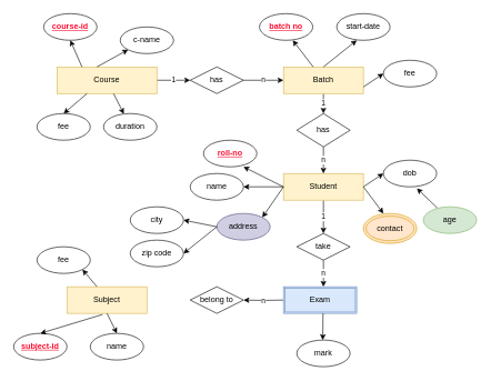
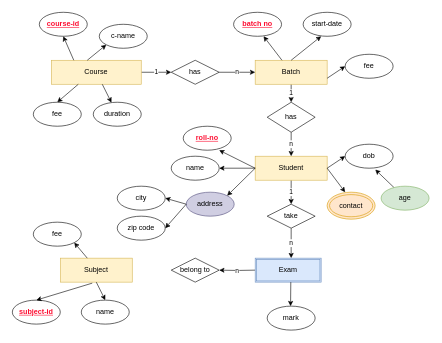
  <mxCell id="0" />
  <mxCell id="1" parent="0" />
  <mxCell id="2" value="1" style="edgeStyle=orthogonalEdgeStyle;rounded=0;orthogonalLoop=1;jettySize=auto;html=1;" edge="1" parent="1" source="3" target="7"><mxGeometry relative="1" as="geometry" /></mxCell>
  <mxCell id="3" value="Course" style="rounded=0;whiteSpace=wrap;html=1;fillColor=#fff2cc;strokeColor=#d6b656;" vertex="1" parent="1"><mxGeometry x="85" y="100" width="150" height="40" as="geometry" /></mxCell>
  <mxCell id="4" value="1" style="edgeStyle=orthogonalEdgeStyle;rounded=0;orthogonalLoop=1;jettySize=auto;html=1;" edge="1" parent="1" source="5" target="11"><mxGeometry relative="1" as="geometry" /></mxCell>
  <mxCell id="5" value="Batch" style="rounded=0;whiteSpace=wrap;html=1;fillColor=#fff2cc;strokeColor=#d6b656;" vertex="1" parent="1"><mxGeometry x="425" y="100" width="120" height="40" as="geometry" /></mxCell>
  <mxCell id="6" value="n" style="edgeStyle=orthogonalEdgeStyle;rounded=0;orthogonalLoop=1;jettySize=auto;html=1;" edge="1" parent="1" source="7" target="5"><mxGeometry relative="1" as="geometry" /></mxCell>
  <mxCell id="7" value="has" style="rhombus;whiteSpace=wrap;html=1;" vertex="1" parent="1"><mxGeometry x="285" y="100" width="80" height="40" as="geometry" /></mxCell>
  <mxCell id="8" value="1" style="edgeStyle=orthogonalEdgeStyle;rounded=0;orthogonalLoop=1;jettySize=auto;html=1;" edge="1" parent="1" source="9" target="15"><mxGeometry relative="1" as="geometry" /></mxCell>
  <mxCell id="9" value="Student" style="rounded=0;whiteSpace=wrap;html=1;fillColor=#fff2cc;strokeColor=#d6b656;" vertex="1" parent="1"><mxGeometry x="425" y="260" width="120" height="40" as="geometry" /></mxCell>
  <mxCell id="10" value="n" style="edgeStyle=orthogonalEdgeStyle;rounded=0;orthogonalLoop=1;jettySize=auto;html=1;" edge="1" parent="1" source="11" target="9"><mxGeometry relative="1" as="geometry" /></mxCell>
  <mxCell id="11" value="has" style="rhombus;whiteSpace=wrap;html=1;" vertex="1" parent="1"><mxGeometry x="445" y="170" width="80" height="50" as="geometry" /></mxCell>
  <mxCell id="12" value="n" style="edgeStyle=orthogonalEdgeStyle;rounded=0;orthogonalLoop=1;jettySize=auto;html=1;" edge="1" parent="1" target="16"><mxGeometry relative="1" as="geometry"><mxPoint x="425" y="450" as="sourcePoint" /></mxGeometry></mxCell>
  <mxCell id="13" value="Subject" style="rounded=0;whiteSpace=wrap;html=1;fillColor=#fff2cc;strokeColor=#d6b656;" vertex="1" parent="1"><mxGeometry x="100" y="430" width="120" height="40" as="geometry" /></mxCell>
  <mxCell id="14" value="n" style="edgeStyle=orthogonalEdgeStyle;rounded=0;orthogonalLoop=1;jettySize=auto;html=1;" edge="1" parent="1" source="15"><mxGeometry relative="1" as="geometry"><mxPoint x="485" y="430" as="targetPoint" /></mxGeometry></mxCell>
- <mxCell id="15" value="take" style="rhombus;whiteSpace=wrap;html=1;" vertex="1" parent="1"><mxGeometry x="445" y="350" width="80" height="40" as="geometry" /></mxCell>
+ <mxCell id="15" value="take" style="rhombus;whiteSpace=wrap;html=1;" vertex="1" parent="1"><mxGeometry x="445" y="340" width="80" height="40" as="geometry" /></mxCell>
  <mxCell id="16" value="belong to" style="rhombus;whiteSpace=wrap;html=1;" vertex="1" parent="1"><mxGeometry x="285" y="430" width="80" height="40" as="geometry" /></mxCell>
  <mxCell id="17" value="course-id" style="ellipse;whiteSpace=wrap;html=1;fontStyle=5;labelBackgroundColor=default;fontColor=#fd0d31;" vertex="1" parent="1"><mxGeometry x="65" width="80" height="40" as="geometry" y="20" /></mxCell>
- <mxCell id="18" value="c-name" style="ellipse;whiteSpace=wrap;html=1;" vertex="1" parent="1"><mxGeometry x="180" y="40" width="80" height="40" as="geometry" /></mxCell>
+ <mxCell id="18" value="c-name" style="ellipse;whiteSpace=wrap;html=1;" vertex="1" parent="1"><mxGeometry x="165" y="40" width="80" height="40" as="geometry" /></mxCell>
  <mxCell id="19" value="fee" style="ellipse;whiteSpace=wrap;html=1;" vertex="1" parent="1"><mxGeometry y="170" width="80" height="40" as="geometry" x="55" /></mxCell>
  <mxCell id="20" value="duration" style="ellipse;whiteSpace=wrap;html=1;" vertex="1" parent="1"><mxGeometry x="155" y="170" width="80" height="40" as="geometry" /></mxCell>
  <mxCell id="21" value="" style="endArrow=classic;html=1;rounded=0;exitX=0.25;exitY=0;exitDx=0;exitDy=0;" edge="1" parent="1" source="3"><mxGeometry width="50" height="50" relative="1" as="geometry"><mxPoint y="110" as="sourcePoint" x="55" /><mxPoint x="105" y="60" as="targetPoint" /></mxGeometry></mxCell>
  <mxCell id="22" value="" style="endArrow=classic;html=1;rounded=0;entryX=0;entryY=1;entryDx=0;entryDy=0;" edge="1" parent="1" target="18"><mxGeometry width="50" height="50" relative="1" as="geometry"><mxPoint x="145" y="100" as="sourcePoint" /><mxPoint x="115" y="70" as="targetPoint" /></mxGeometry></mxCell>
  <mxCell id="23" value="" style="endArrow=classic;html=1;rounded=0;" edge="1" parent="1" source="3" target="20"><mxGeometry width="50" height="50" relative="1" as="geometry"><mxPoint x="275" y="290" as="sourcePoint" /><mxPoint x="325" y="240" as="targetPoint" /></mxGeometry></mxCell>
  <mxCell id="24" value="" style="endArrow=classic;html=1;rounded=0;exitX=0.5;exitY=0;exitDx=0;exitDy=0;entryX=0.5;entryY=0;entryDx=0;entryDy=0;" edge="1" parent="1" target="19"><mxGeometry width="50" height="50" relative="1" as="geometry"><mxPoint x="130" y="140" as="sourcePoint" /><mxPoint x="80" y="190" as="targetPoint" /></mxGeometry></mxCell>
  <mxCell id="25" value="batch no" style="ellipse;whiteSpace=wrap;html=1;fontStyle=5;labelBackgroundColor=default;fontColor=#fd0d31;" vertex="1" parent="1"><mxGeometry x="389" width="80" height="40" as="geometry" y="20" /></mxCell>
  <mxCell id="26" value="" style="endArrow=classic;html=1;rounded=0;" edge="1" parent="1" source="5"><mxGeometry width="50" height="50" relative="1" as="geometry"><mxPoint x="389" y="110" as="sourcePoint" /><mxPoint x="439" y="60" as="targetPoint" /></mxGeometry></mxCell>
  <mxCell id="27" value="fee" style="ellipse;whiteSpace=wrap;html=1;" vertex="1" parent="1"><mxGeometry x="575" y="90" width="80" height="40" as="geometry" /></mxCell>
  <mxCell id="28" value="start-date" style="ellipse;whiteSpace=wrap;html=1;" vertex="1" parent="1"><mxGeometry x="505" width="80" height="40" as="geometry" y="20" /></mxCell>
  <mxCell id="29" value="" style="endArrow=classic;html=1;rounded=0;" edge="1" parent="1"><mxGeometry width="50" height="50" relative="1" as="geometry"><mxPoint x="485" y="100" as="sourcePoint" /><mxPoint x="535" y="60" as="targetPoint" /></mxGeometry></mxCell>
  <mxCell id="30" value="" style="endArrow=classic;html=1;rounded=0;" edge="1" parent="1"><mxGeometry width="50" height="50" relative="1" as="geometry"><mxPoint x="545" y="130" as="sourcePoint" /><mxPoint x="575" y="110" as="targetPoint" /></mxGeometry></mxCell>
  <mxCell id="31" value="roll-no" style="ellipse;whiteSpace=wrap;html=1;fontStyle=5;labelBackgroundColor=default;fontColor=#fd0d31;" vertex="1" parent="1"><mxGeometry x="305" y="210" width="80" height="40" as="geometry" /></mxCell>
  <mxCell id="32" value="name" style="ellipse;whiteSpace=wrap;html=1;" vertex="1" parent="1"><mxGeometry x="285" y="260" width="80" height="40" as="geometry" /></mxCell>
  <mxCell id="33" value="dob" style="ellipse;whiteSpace=wrap;html=1;" vertex="1" parent="1"><mxGeometry x="575" y="240" width="80" height="40" as="geometry" /></mxCell>
  <mxCell id="34" value="" style="endArrow=classic;html=1;rounded=0;exitX=0;exitY=0.5;exitDx=0;exitDy=0;" edge="1" parent="1" source="9"><mxGeometry width="50" height="50" relative="1" as="geometry"><mxPoint x="315" y="300" as="sourcePoint" /><mxPoint x="365" y="250" as="targetPoint" /></mxGeometry></mxCell>
  <mxCell id="35" value="" style="endArrow=classic;html=1;rounded=0;exitX=0;exitY=0.5;exitDx=0;exitDy=0;" edge="1" parent="1" source="9" target="32"><mxGeometry width="50" height="50" relative="1" as="geometry"><mxPoint x="415" y="290" as="sourcePoint" /><mxPoint x="375" y="260" as="targetPoint" /></mxGeometry></mxCell>
- <mxCell id="36" value="address" style="ellipse;whiteSpace=wrap;html=1;fillColor=#d0cee2;strokeColor=#56517e;" vertex="1" parent="1"><mxGeometry x="325" y="320" width="80" height="40" as="geometry" /></mxCell>
+ <mxCell id="36" value="address" style="ellipse;whiteSpace=wrap;html=1;fillColor=#d0cee2;strokeColor=#56517e;" vertex="1" parent="1"><mxGeometry x="310" y="320" width="80" height="40" as="geometry" /></mxCell>
  <mxCell id="37" value="" style="endArrow=classic;html=1;rounded=0;entryX=1;entryY=0;entryDx=0;entryDy=0;" edge="1" parent="1" target="36"><mxGeometry width="50" height="50" relative="1" as="geometry"><mxPoint x="425" y="280" as="sourcePoint" /><mxPoint x="375" y="293" as="targetPoint" /></mxGeometry></mxCell>
  <mxCell id="38" value="city" style="ellipse;whiteSpace=wrap;html=1;" vertex="1" parent="1"><mxGeometry x="195" y="310" width="80" height="40" as="geometry" /></mxCell>
  <mxCell id="39" value="zip code" style="ellipse;whiteSpace=wrap;html=1;" vertex="1" parent="1"><mxGeometry x="195" y="360" width="80" height="40" as="geometry" /></mxCell>
  <mxCell id="40" value="" style="endArrow=classic;html=1;rounded=0;exitX=0;exitY=0.5;exitDx=0;exitDy=0;" edge="1" parent="1" source="36"><mxGeometry width="50" height="50" relative="1" as="geometry"><mxPoint x="335" y="360" as="sourcePoint" /><mxPoint x="275" y="330" as="targetPoint" /></mxGeometry></mxCell>
  <mxCell id="41" value="" style="endArrow=classic;html=1;rounded=0;exitX=0;exitY=0.5;exitDx=0;exitDy=0;" edge="1" parent="1" source="36"><mxGeometry width="50" height="50" relative="1" as="geometry"><mxPoint x="335" y="410" as="sourcePoint" /><mxPoint x="275" y="380" as="targetPoint" /></mxGeometry></mxCell>
  <mxCell id="42" value="" style="endArrow=classic;html=1;rounded=0;" edge="1" parent="1"><mxGeometry width="50" height="50" relative="1" as="geometry"><mxPoint x="545" y="280" as="sourcePoint" /><mxPoint x="575" y="320" as="targetPoint" /></mxGeometry></mxCell>
  <mxCell id="43" value="contact" style="ellipse;shape=doubleEllipse;whiteSpace=wrap;html=1;fillColor=#ffe6cc;strokeColor=#d79b00;" vertex="1" parent="1"><mxGeometry x="545" y="320" width="80" height="45" as="geometry" /></mxCell>
  <mxCell id="44" value="Exam" style="shape=ext;double=1;rounded=0;whiteSpace=wrap;html=1;fillColor=#dae8fc;strokeColor=#6c8ebf;" vertex="1" parent="1"><mxGeometry x="425" y="430" width="110" height="40" as="geometry" /></mxCell>
  <mxCell id="45" value="subject-id" style="ellipse;whiteSpace=wrap;html=1;fontStyle=5;labelBackgroundColor=default;fontColor=#fd0d31;" vertex="1" parent="1"><mxGeometry x="20" y="500" width="80" height="40" as="geometry" /></mxCell>
  <mxCell id="46" value="" style="endArrow=classic;html=1;rounded=0;" edge="1" parent="1"><mxGeometry width="50" height="50" relative="1" as="geometry"><mxPoint x="545" y="280" as="sourcePoint" /><mxPoint x="575" y="260" as="targetPoint" /></mxGeometry></mxCell>
  <mxCell id="47" value="" style="endArrow=classic;html=1;rounded=0;entryX=0.629;entryY=1.058;entryDx=0;entryDy=0;entryPerimeter=0;" edge="1" parent="1" source="49" target="33"><mxGeometry width="50" height="50" relative="1" as="geometry"><mxPoint x="665" y="310" as="sourcePoint" /><mxPoint x="645" y="270" as="targetPoint" /></mxGeometry></mxCell>
  <mxCell id="48" value="" style="endArrow=classic;html=1;rounded=0;" edge="1" parent="1" target="49"><mxGeometry width="50" height="50" relative="1" as="geometry"><mxPoint x="665" y="310" as="sourcePoint" /><mxPoint x="645" y="270" as="targetPoint" /></mxGeometry></mxCell>
  <mxCell id="49" value="age" style="ellipse;whiteSpace=wrap;html=1;fillColor=#d5e8d4;strokeColor=#82b366;" vertex="1" parent="1"><mxGeometry x="635" y="310" width="80" height="40" as="geometry" /></mxCell>
  <mxCell id="50" value="name" style="ellipse;whiteSpace=wrap;html=1;" vertex="1" parent="1"><mxGeometry x="135" y="500" width="80" height="40" as="geometry" /></mxCell>
  <mxCell id="51" value="fee" style="ellipse;whiteSpace=wrap;html=1;" vertex="1" parent="1"><mxGeometry y="370" width="80" height="40" as="geometry" x="55" /></mxCell>
  <mxCell id="52" value="" style="endArrow=classic;html=1;rounded=0;entryX=1;entryY=1;entryDx=0;entryDy=0;" edge="1" parent="1" target="51"><mxGeometry width="50" height="50" relative="1" as="geometry"><mxPoint x="145" y="430" as="sourcePoint" /><mxPoint x="195" y="380" as="targetPoint" /></mxGeometry></mxCell>
  <mxCell id="53" value="" style="endArrow=classic;html=1;rounded=0;entryX=0.5;entryY=0;entryDx=0;entryDy=0;exitX=0.444;exitY=1.042;exitDx=0;exitDy=0;exitPerimeter=0;" edge="1" parent="1" source="13" target="45"><mxGeometry width="50" height="50" relative="1" as="geometry"><mxPoint x="135" y="470" as="sourcePoint" /><mxPoint x="185" y="420" as="targetPoint" /></mxGeometry></mxCell>
  <mxCell id="54" value="" style="endArrow=classic;html=1;rounded=0;entryX=0.5;entryY=0;entryDx=0;entryDy=0;exitX=0.5;exitY=1;exitDx=0;exitDy=0;" edge="1" parent="1" source="13" target="50"><mxGeometry width="50" height="50" relative="1" as="geometry"><mxPoint x="145" y="480" as="sourcePoint" /><mxPoint x="70" y="510" as="targetPoint" /></mxGeometry></mxCell>
  <mxCell id="55" value="mark" style="ellipse;whiteSpace=wrap;html=1;" vertex="1" parent="1"><mxGeometry x="445" y="510" width="80" height="40" as="geometry" /></mxCell>
  <mxCell id="56" value="" style="endArrow=classic;html=1;rounded=0;" edge="1" parent="1"><mxGeometry width="50" height="50" relative="1" as="geometry"><mxPoint x="484.41" y="470" as="sourcePoint" /><mxPoint x="484" y="510" as="targetPoint" /></mxGeometry></mxCell>
